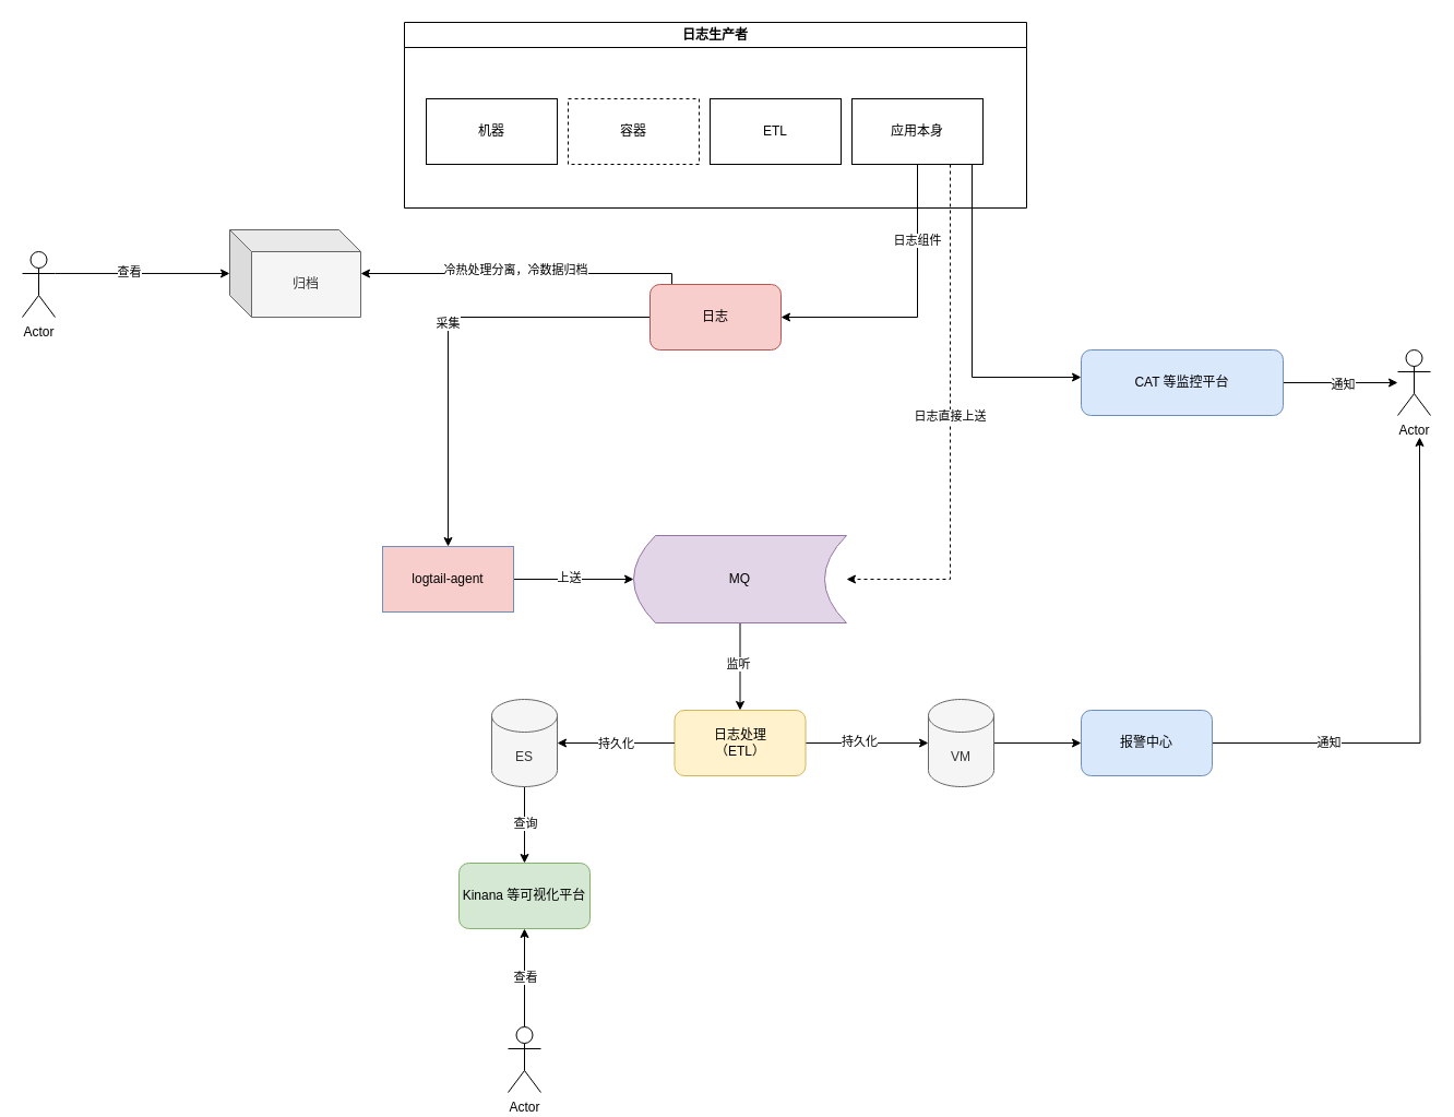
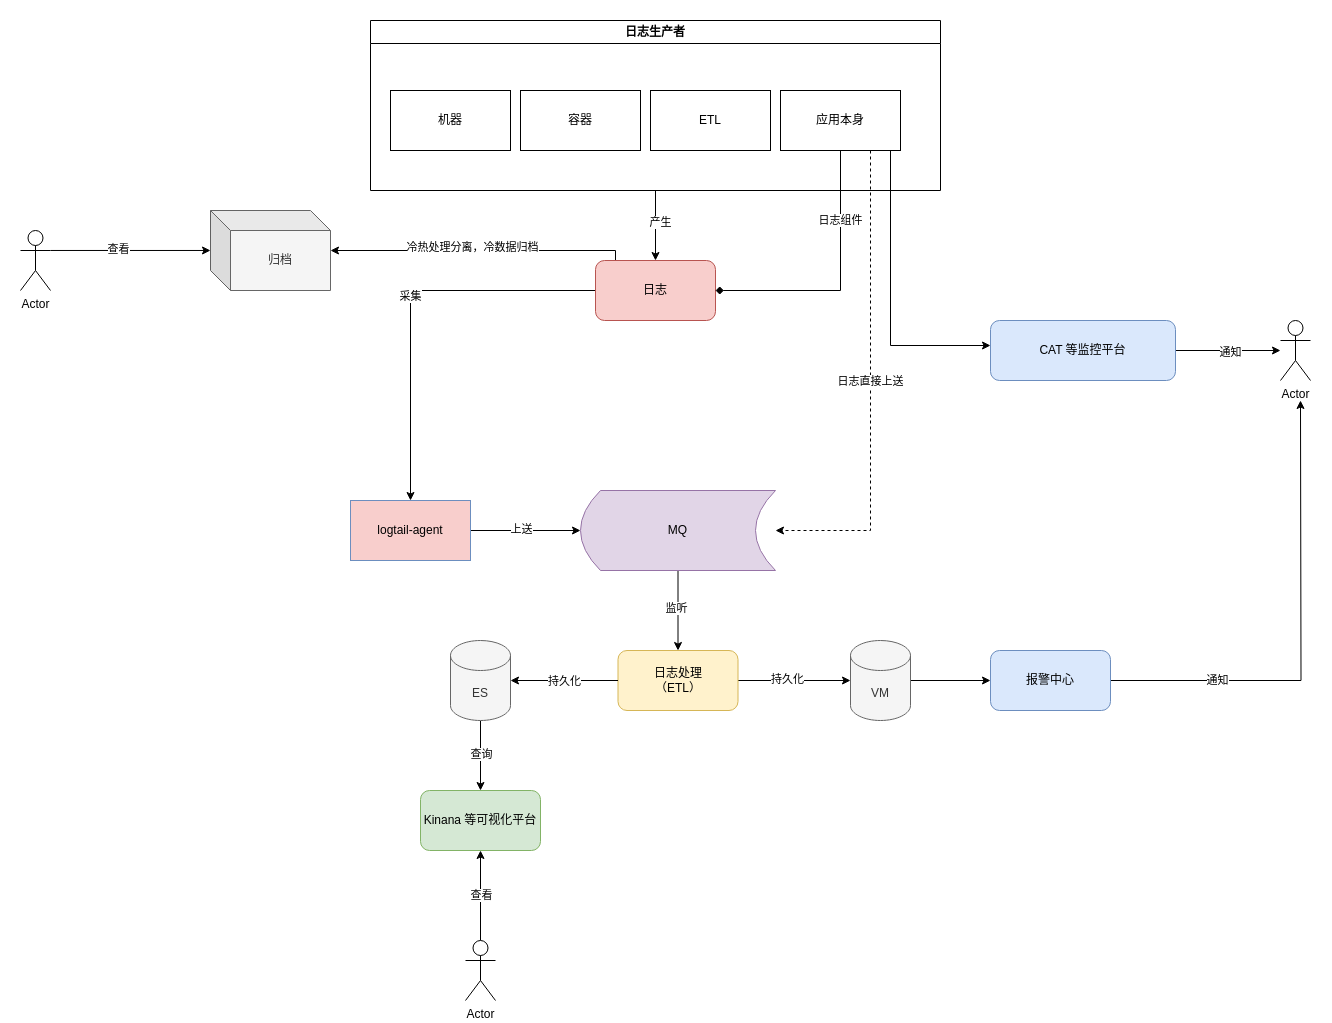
  <mxCell id="0" />
  <mxCell id="1" parent="0" />
+ <mxCell id="2" style="edgeStyle=orthogonalEdgeStyle;rounded=0;orthogonalLoop=1;jettySize=auto;html=1;exitX=0.5;exitY=1;exitDx=0;exitDy=0;entryX=0.5;entryY=0;entryDx=0;entryDy=0;" edge="1" parent="1" source="4" target="14"><mxGeometry relative="1" as="geometry" /></mxCell>
+ <mxCell id="3" value="产生" style="edgeLabel;html=1;align=center;verticalAlign=middle;resizable=0;points=[];" vertex="1" connectable="0" parent="2"><mxGeometry x="-0.114" y="4" relative="1" as="geometry"><mxPoint as="offset" /></mxGeometry></mxCell>
  <mxCell id="4" value="日志生产者" style="swimlane;whiteSpace=wrap;html=1;" vertex="1" parent="1"><mxGeometry x="370" y="20" width="570" height="170" as="geometry" /></mxCell>
  <mxCell id="5" value="" style="group" vertex="1" connectable="0" parent="4"><mxGeometry x="20" y="70" width="510" height="60" as="geometry" /></mxCell>
  <mxCell id="6" value="机器" style="rounded=0;whiteSpace=wrap;html=1;" vertex="1" parent="5"><mxGeometry width="120" height="60" as="geometry" /></mxCell>
- <mxCell id="7" value="容器" style="rounded=0;whiteSpace=wrap;html=1;dashed=1;" vertex="1" parent="5"><mxGeometry x="130" width="120" height="60" as="geometry" /></mxCell>
+ <mxCell id="7" value="容器" style="rounded=0;whiteSpace=wrap;html=1;" vertex="1" parent="5"><mxGeometry x="130" width="120" height="60" as="geometry" /></mxCell>
  <mxCell id="8" value="ETL" style="rounded=0;whiteSpace=wrap;html=1;" vertex="1" parent="5"><mxGeometry x="260" width="120" height="60" as="geometry" /></mxCell>
  <mxCell id="9" value="应用本身" style="rounded=0;whiteSpace=wrap;html=1;" vertex="1" parent="5"><mxGeometry x="390" width="120" height="60" as="geometry" /></mxCell>
  <mxCell id="10" style="edgeStyle=orthogonalEdgeStyle;rounded=0;orthogonalLoop=1;jettySize=auto;html=1;exitX=0;exitY=0.5;exitDx=0;exitDy=0;" edge="1" parent="1" source="14" target="22"><mxGeometry relative="1" as="geometry" /></mxCell>
  <mxCell id="11" value="采集" style="edgeLabel;html=1;align=center;verticalAlign=middle;resizable=0;points=[];" vertex="1" connectable="0" parent="10"><mxGeometry x="-0.04" y="-1" relative="1" as="geometry"><mxPoint as="offset" /></mxGeometry></mxCell>
  <mxCell id="12" style="edgeStyle=orthogonalEdgeStyle;rounded=0;orthogonalLoop=1;jettySize=auto;html=1;exitX=0.25;exitY=0;exitDx=0;exitDy=0;" edge="1" parent="1" source="14" target="25"><mxGeometry relative="1" as="geometry"><Array as="points"><mxPoint x="615" y="250" /></Array></mxGeometry></mxCell>
  <mxCell id="13" value="冷热处理分离，冷数据归档" style="edgeLabel;html=1;align=center;verticalAlign=middle;resizable=0;points=[];" vertex="1" connectable="0" parent="12"><mxGeometry x="0.076" y="-4" relative="1" as="geometry"><mxPoint as="offset" /></mxGeometry></mxCell>
  <mxCell id="14" value="日志" style="rounded=1;whiteSpace=wrap;html=1;fillColor=#f8cecc;strokeColor=#b85450;" vertex="1" parent="1"><mxGeometry x="595" y="260" width="120" height="60" as="geometry" /></mxCell>
- <mxCell id="15" style="edgeStyle=orthogonalEdgeStyle;rounded=0;orthogonalLoop=1;jettySize=auto;html=1;exitX=0.5;exitY=1;exitDx=0;exitDy=0;entryX=1;entryY=0.5;entryDx=0;entryDy=0;" edge="1" parent="1" source="9" target="14"><mxGeometry relative="1" as="geometry" /></mxCell>
+ <mxCell id="15" style="edgeStyle=orthogonalEdgeStyle;rounded=0;orthogonalLoop=1;jettySize=auto;html=1;exitX=0.5;exitY=1;exitDx=0;exitDy=0;entryX=1;entryY=0.5;entryDx=0;entryDy=0;endArrow=diamond;" edge="1" parent="1" source="9" target="14"><mxGeometry relative="1" as="geometry" /></mxCell>
  <mxCell id="16" value="日志组件" style="edgeLabel;html=1;align=center;verticalAlign=middle;resizable=0;points=[];" vertex="1" connectable="0" parent="15"><mxGeometry x="-0.476" y="-1" relative="1" as="geometry"><mxPoint as="offset" /></mxGeometry></mxCell>
  <mxCell id="17" style="edgeStyle=orthogonalEdgeStyle;rounded=0;orthogonalLoop=1;jettySize=auto;html=1;exitX=0.5;exitY=1;exitDx=0;exitDy=0;" edge="1" parent="1" source="19" target="36"><mxGeometry relative="1" as="geometry" /></mxCell>
  <mxCell id="18" value="监听" style="edgeLabel;html=1;align=center;verticalAlign=middle;resizable=0;points=[];" vertex="1" connectable="0" parent="17"><mxGeometry x="-0.075" y="-2" relative="1" as="geometry"><mxPoint as="offset" /></mxGeometry></mxCell>
  <mxCell id="19" value="MQ" style="shape=dataStorage;whiteSpace=wrap;html=1;fixedSize=1;fillColor=#e1d5e7;strokeColor=#9673a6;" vertex="1" parent="1"><mxGeometry x="580" y="490" width="195" height="80" as="geometry" /></mxCell>
  <mxCell id="20" style="edgeStyle=orthogonalEdgeStyle;rounded=0;orthogonalLoop=1;jettySize=auto;html=1;exitX=1;exitY=0.5;exitDx=0;exitDy=0;entryX=0;entryY=0.5;entryDx=0;entryDy=0;" edge="1" parent="1" source="22" target="19"><mxGeometry relative="1" as="geometry" /></mxCell>
  <mxCell id="21" value="上送" style="edgeLabel;html=1;align=center;verticalAlign=middle;resizable=0;points=[];" vertex="1" connectable="0" parent="20"><mxGeometry x="-0.091" y="2" relative="1" as="geometry"><mxPoint as="offset" /></mxGeometry></mxCell>
  <mxCell id="22" value="logtail-agent" style="rounded=0;whiteSpace=wrap;html=1;fillColor=#f8cecc;strokeColor=#6c8ebf;" vertex="1" parent="1"><mxGeometry x="350" y="500" width="120" height="60" as="geometry" /></mxCell>
  <mxCell id="23" style="edgeStyle=orthogonalEdgeStyle;rounded=0;orthogonalLoop=1;jettySize=auto;html=1;exitX=0.75;exitY=1;exitDx=0;exitDy=0;entryX=1;entryY=0.5;entryDx=0;entryDy=0;dashed=1;" edge="1" parent="1" source="9" target="19"><mxGeometry relative="1" as="geometry" /></mxCell>
  <mxCell id="24" value="日志直接上送" style="edgeLabel;html=1;align=center;verticalAlign=middle;resizable=0;points=[];" vertex="1" connectable="0" parent="23"><mxGeometry x="-0.031" y="-1" relative="1" as="geometry"><mxPoint as="offset" /></mxGeometry></mxCell>
  <mxCell id="25" value="归档" style="shape=cube;whiteSpace=wrap;html=1;boundedLbl=1;backgroundOutline=1;darkOpacity=0.05;darkOpacity2=0.1;fillColor=#f5f5f5;fontColor=#333333;strokeColor=#666666;" vertex="1" parent="1"><mxGeometry x="210" y="210" width="120" height="80" as="geometry" /></mxCell>
  <mxCell id="26" style="edgeStyle=orthogonalEdgeStyle;rounded=0;orthogonalLoop=1;jettySize=auto;html=1;exitX=1;exitY=0.333;exitDx=0;exitDy=0;exitPerimeter=0;" edge="1" parent="1" source="28" target="25"><mxGeometry relative="1" as="geometry" /></mxCell>
  <mxCell id="27" value="查看" style="edgeLabel;html=1;align=center;verticalAlign=middle;resizable=0;points=[];" vertex="1" connectable="0" parent="26"><mxGeometry x="-0.163" y="1" relative="1" as="geometry"><mxPoint as="offset" /></mxGeometry></mxCell>
  <mxCell id="28" value="Actor" style="shape=umlActor;verticalLabelPosition=bottom;verticalAlign=top;html=1;outlineConnect=0;" vertex="1" parent="1"><mxGeometry x="20" y="230" width="30" height="60" as="geometry" /></mxCell>
  <mxCell id="29" style="edgeStyle=orthogonalEdgeStyle;rounded=0;orthogonalLoop=1;jettySize=auto;html=1;exitX=1;exitY=0.5;exitDx=0;exitDy=0;" edge="1" parent="1" source="31" target="33"><mxGeometry relative="1" as="geometry" /></mxCell>
  <mxCell id="30" value="通知" style="edgeLabel;html=1;align=center;verticalAlign=middle;resizable=0;points=[];" vertex="1" connectable="0" parent="29"><mxGeometry x="0.035" y="-1" relative="1" as="geometry"><mxPoint as="offset" /></mxGeometry></mxCell>
  <mxCell id="31" value="CAT 等监控平台" style="rounded=1;whiteSpace=wrap;html=1;fillColor=#dae8fc;strokeColor=#6c8ebf;" vertex="1" parent="1"><mxGeometry x="990" y="320" width="185" height="60" as="geometry" /></mxCell>
  <mxCell id="32" style="edgeStyle=orthogonalEdgeStyle;rounded=0;orthogonalLoop=1;jettySize=auto;html=1;exitX=0.25;exitY=1;exitDx=0;exitDy=0;" edge="1" parent="1" source="9" target="31"><mxGeometry relative="1" as="geometry"><Array as="points"><mxPoint x="890" y="150" /><mxPoint x="890" y="345" /><mxPoint x="1010" y="345" /></Array></mxGeometry></mxCell>
  <mxCell id="33" value="Actor" style="shape=umlActor;verticalLabelPosition=bottom;verticalAlign=top;html=1;outlineConnect=0;" vertex="1" parent="1"><mxGeometry x="1280" y="320" width="30" height="60" as="geometry" /></mxCell>
  <mxCell id="34" value="" style="edgeStyle=orthogonalEdgeStyle;rounded=0;orthogonalLoop=1;jettySize=auto;html=1;" edge="1" parent="1" source="36" target="44"><mxGeometry relative="1" as="geometry" /></mxCell>
  <mxCell id="35" value="持久化" style="edgeLabel;html=1;align=center;verticalAlign=middle;resizable=0;points=[];" vertex="1" connectable="0" parent="34"><mxGeometry x="-0.138" y="2" relative="1" as="geometry"><mxPoint x="1" as="offset" /></mxGeometry></mxCell>
  <mxCell id="36" value="日志处理&lt;div&gt;（ETL）&lt;/div&gt;" style="rounded=1;whiteSpace=wrap;html=1;fillColor=#fff2cc;strokeColor=#d6b656;" vertex="1" parent="1"><mxGeometry x="617.5" y="650" width="120" height="60" as="geometry" /></mxCell>
  <mxCell id="37" style="edgeStyle=orthogonalEdgeStyle;rounded=0;orthogonalLoop=1;jettySize=auto;html=1;exitX=0.5;exitY=1;exitDx=0;exitDy=0;exitPerimeter=0;" edge="1" parent="1" source="39" target="42"><mxGeometry relative="1" as="geometry" /></mxCell>
  <mxCell id="38" value="查询" style="edgeLabel;html=1;align=center;verticalAlign=middle;resizable=0;points=[];" vertex="1" connectable="0" parent="37"><mxGeometry x="-0.057" relative="1" as="geometry"><mxPoint as="offset" /></mxGeometry></mxCell>
  <mxCell id="39" value="ES" style="shape=cylinder3;whiteSpace=wrap;html=1;boundedLbl=1;backgroundOutline=1;size=15;fillColor=#f5f5f5;fontColor=#333333;strokeColor=#666666;" vertex="1" parent="1"><mxGeometry x="450" y="640" width="60" height="80" as="geometry" /></mxCell>
  <mxCell id="40" style="edgeStyle=orthogonalEdgeStyle;rounded=0;orthogonalLoop=1;jettySize=auto;html=1;exitX=0;exitY=0.5;exitDx=0;exitDy=0;entryX=1;entryY=0.5;entryDx=0;entryDy=0;entryPerimeter=0;" edge="1" parent="1" source="36" target="39"><mxGeometry relative="1" as="geometry" /></mxCell>
  <mxCell id="41" value="持久化" style="edgeLabel;html=1;align=center;verticalAlign=middle;resizable=0;points=[];" vertex="1" connectable="0" parent="40"><mxGeometry x="0.014" relative="1" as="geometry"><mxPoint x="1" as="offset" /></mxGeometry></mxCell>
  <mxCell id="42" value="Kinana 等可视化平台" style="rounded=1;whiteSpace=wrap;html=1;fillColor=#d5e8d4;strokeColor=#82b366;" vertex="1" parent="1"><mxGeometry x="420" y="790" width="120" height="60" as="geometry" /></mxCell>
  <mxCell id="43" style="edgeStyle=orthogonalEdgeStyle;rounded=0;orthogonalLoop=1;jettySize=auto;html=1;exitX=1;exitY=0.5;exitDx=0;exitDy=0;exitPerimeter=0;" edge="1" parent="1" source="44" target="47"><mxGeometry relative="1" as="geometry" /></mxCell>
  <mxCell id="44" value="VM" style="shape=cylinder3;whiteSpace=wrap;html=1;boundedLbl=1;backgroundOutline=1;size=15;fillColor=#f5f5f5;fontColor=#333333;strokeColor=#666666;" vertex="1" parent="1"><mxGeometry x="850" y="640" width="60" height="80" as="geometry" /></mxCell>
  <mxCell id="45" style="edgeStyle=orthogonalEdgeStyle;rounded=0;orthogonalLoop=1;jettySize=auto;html=1;exitX=1;exitY=0.5;exitDx=0;exitDy=0;" edge="1" parent="1" source="47"><mxGeometry relative="1" as="geometry"><mxPoint x="1300" y="400" as="targetPoint" /></mxGeometry></mxCell>
  <mxCell id="46" value="通知" style="edgeLabel;html=1;align=center;verticalAlign=middle;resizable=0;points=[];" vertex="1" connectable="0" parent="45"><mxGeometry x="-0.549" y="1" relative="1" as="geometry"><mxPoint as="offset" /></mxGeometry></mxCell>
  <mxCell id="47" value="报警中心" style="rounded=1;whiteSpace=wrap;html=1;fillColor=#dae8fc;strokeColor=#6c8ebf;" vertex="1" parent="1"><mxGeometry x="990" y="650" width="120" height="60" as="geometry" /></mxCell>
  <mxCell id="48" style="edgeStyle=orthogonalEdgeStyle;rounded=0;orthogonalLoop=1;jettySize=auto;html=1;exitX=0.5;exitY=0;exitDx=0;exitDy=0;exitPerimeter=0;" edge="1" parent="1" source="50" target="42"><mxGeometry relative="1" as="geometry" /></mxCell>
  <mxCell id="49" value="查看" style="edgeLabel;html=1;align=center;verticalAlign=middle;resizable=0;points=[];" vertex="1" connectable="0" parent="48"><mxGeometry x="0.022" relative="1" as="geometry"><mxPoint as="offset" /></mxGeometry></mxCell>
  <mxCell id="50" value="Actor" style="shape=umlActor;verticalLabelPosition=bottom;verticalAlign=top;html=1;outlineConnect=0;" vertex="1" parent="1"><mxGeometry x="465" y="940" width="30" height="60" as="geometry" /></mxCell>
